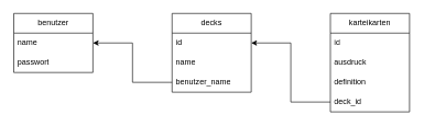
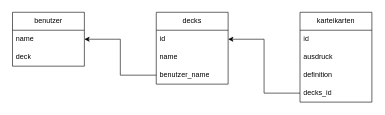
  <mxCell id="0" />
  <mxCell id="1" parent="0" />
  <mxCell id="2" value="benutzer" style="swimlane;fontStyle=0;childLayout=stackLayout;horizontal=1;startSize=30;horizontalStack=0;resizeParent=1;resizeParentMax=0;resizeLast=0;collapsible=1;marginBottom=0;whiteSpace=wrap;html=1;" vertex="1" parent="1"><mxGeometry x="20" y="20" width="120" height="90" as="geometry" /></mxCell>
  <mxCell id="3" value="name" style="text;strokeColor=none;fillColor=none;align=left;verticalAlign=middle;spacingLeft=4;spacingRight=4;overflow=hidden;points=[[0,0.5],[1,0.5]];portConstraint=eastwest;rotatable=0;whiteSpace=wrap;html=1;" vertex="1" parent="2"><mxGeometry y="30" width="120" height="30" as="geometry" /></mxCell>
- <mxCell id="4" value="passwort" style="text;strokeColor=none;fillColor=none;align=left;verticalAlign=middle;spacingLeft=4;spacingRight=4;overflow=hidden;points=[[0,0.5],[1,0.5]];portConstraint=eastwest;rotatable=0;whiteSpace=wrap;html=1;" vertex="1" parent="2"><mxGeometry y="60" width="120" height="30" as="geometry" /></mxCell>
+ <mxCell id="4" value="deck" style="text;strokeColor=none;fillColor=none;align=left;verticalAlign=middle;spacingLeft=4;spacingRight=4;overflow=hidden;points=[[0,0.5],[1,0.5]];portConstraint=eastwest;rotatable=0;whiteSpace=wrap;html=1;" vertex="1" parent="2"><mxGeometry y="60" width="120" height="30" as="geometry" /></mxCell>
  <mxCell id="5" value="decks" style="swimlane;fontStyle=0;childLayout=stackLayout;horizontal=1;startSize=30;horizontalStack=0;resizeParent=1;resizeParentMax=0;resizeLast=0;collapsible=1;marginBottom=0;whiteSpace=wrap;html=1;" vertex="1" parent="1"><mxGeometry x="260" y="20" width="120" height="120" as="geometry" /></mxCell>
  <mxCell id="6" value="id" style="text;strokeColor=none;fillColor=none;align=left;verticalAlign=middle;spacingLeft=4;spacingRight=4;overflow=hidden;points=[[0,0.5],[1,0.5]];portConstraint=eastwest;rotatable=0;whiteSpace=wrap;html=1;" vertex="1" parent="5"><mxGeometry y="30" width="120" height="30" as="geometry" /></mxCell>
  <mxCell id="7" value="name" style="text;strokeColor=none;fillColor=none;align=left;verticalAlign=middle;spacingLeft=4;spacingRight=4;overflow=hidden;points=[[0,0.5],[1,0.5]];portConstraint=eastwest;rotatable=0;whiteSpace=wrap;html=1;" vertex="1" parent="5"><mxGeometry y="60" width="120" height="30" as="geometry" /></mxCell>
  <mxCell id="8" value="benutzer_name" style="text;strokeColor=none;fillColor=none;align=left;verticalAlign=middle;spacingLeft=4;spacingRight=4;overflow=hidden;points=[[0,0.5],[1,0.5]];portConstraint=eastwest;rotatable=0;whiteSpace=wrap;html=1;" vertex="1" parent="5"><mxGeometry y="90" width="120" height="30" as="geometry" /></mxCell>
  <mxCell id="9" value="karteikarten" style="swimlane;fontStyle=0;childLayout=stackLayout;horizontal=1;startSize=30;horizontalStack=0;resizeParent=1;resizeParentMax=0;resizeLast=0;collapsible=1;marginBottom=0;whiteSpace=wrap;html=1;" vertex="1" parent="1"><mxGeometry x="500" y="20" width="120" height="150" as="geometry" /></mxCell>
  <mxCell id="10" value="id" style="text;strokeColor=none;fillColor=none;align=left;verticalAlign=middle;spacingLeft=4;spacingRight=4;overflow=hidden;points=[[0,0.5],[1,0.5]];portConstraint=eastwest;rotatable=0;whiteSpace=wrap;html=1;" vertex="1" parent="9"><mxGeometry y="30" width="120" height="30" as="geometry" /></mxCell>
  <mxCell id="11" value="ausdruck" style="text;strokeColor=none;fillColor=none;align=left;verticalAlign=middle;spacingLeft=4;spacingRight=4;overflow=hidden;points=[[0,0.5],[1,0.5]];portConstraint=eastwest;rotatable=0;whiteSpace=wrap;html=1;" vertex="1" parent="9"><mxGeometry y="60" width="120" height="30" as="geometry" /></mxCell>
  <mxCell id="12" value="definition" style="text;strokeColor=none;fillColor=none;align=left;verticalAlign=middle;spacingLeft=4;spacingRight=4;overflow=hidden;points=[[0,0.5],[1,0.5]];portConstraint=eastwest;rotatable=0;whiteSpace=wrap;html=1;" vertex="1" parent="9"><mxGeometry y="90" width="120" height="30" as="geometry" /></mxCell>
- <mxCell id="13" value="deck_id" style="text;strokeColor=none;fillColor=none;align=left;verticalAlign=middle;spacingLeft=4;spacingRight=4;overflow=hidden;points=[[0,0.5],[1,0.5]];portConstraint=eastwest;rotatable=0;whiteSpace=wrap;html=1;" vertex="1" parent="9"><mxGeometry y="120" width="120" height="30" as="geometry" /></mxCell>
+ <mxCell id="13" value="decks_id" style="text;strokeColor=none;fillColor=none;align=left;verticalAlign=middle;spacingLeft=4;spacingRight=4;overflow=hidden;points=[[0,0.5],[1,0.5]];portConstraint=eastwest;rotatable=0;whiteSpace=wrap;html=1;" vertex="1" parent="9"><mxGeometry y="120" width="120" height="30" as="geometry" /></mxCell>
  <mxCell id="14" style="edgeStyle=orthogonalEdgeStyle;rounded=0;orthogonalLoop=1;jettySize=auto;html=1;entryX=1;entryY=0.5;entryDx=0;entryDy=0;" edge="1" parent="1" source="8" target="3"><mxGeometry relative="1" as="geometry" /></mxCell>
  <mxCell id="15" style="edgeStyle=orthogonalEdgeStyle;rounded=0;orthogonalLoop=1;jettySize=auto;html=1;entryX=1;entryY=0.5;entryDx=0;entryDy=0;" edge="1" parent="1" source="13" target="6"><mxGeometry relative="1" as="geometry" /></mxCell>
